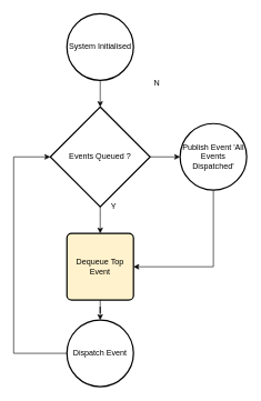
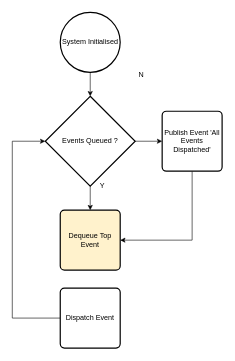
  <mxCell id="0" />
  <mxCell id="1" parent="0" />
  <mxCell id="2" style="edgeStyle=orthogonalEdgeStyle;rounded=0;orthogonalLoop=1;jettySize=auto;html=1;exitX=0.5;exitY=1;exitDx=0;exitDy=0;exitPerimeter=0;" edge="1" parent="1" source="3" target="8"><mxGeometry relative="1" as="geometry" /></mxCell>
  <mxCell id="3" value="System Initialised" style="strokeWidth=2;html=1;shape=mxgraph.flowchart.start_2;whiteSpace=wrap;" vertex="1" parent="1"><mxGeometry x="100" y="20" width="100" height="100" as="geometry" /></mxCell>
  <mxCell id="4" style="edgeStyle=orthogonalEdgeStyle;rounded=0;orthogonalLoop=1;jettySize=auto;html=1;entryX=1;entryY=0.5;entryDx=0;entryDy=0;" edge="1" parent="1" source="5" target="10"><mxGeometry relative="1" as="geometry"><Array as="points"><mxPoint x="320" y="400" /></Array></mxGeometry></mxCell>
- <mxCell id="5" value="Publish Event 'All Events Dispatched'" style="ellipse;whiteSpace=wrap;html=1;absoluteArcSize=1;arcSize=14;strokeWidth=2;" vertex="1" parent="1"><mxGeometry x="270" y="185" width="100" height="100" as="geometry" /></mxCell>
+ <mxCell id="5" value="Publish Event 'All Events Dispatched'" style="rounded=1;whiteSpace=wrap;html=1;absoluteArcSize=1;arcSize=14;strokeWidth=2;" vertex="1" parent="1"><mxGeometry x="270" y="185" width="100" height="100" as="geometry" /></mxCell>
  <mxCell id="6" style="edgeStyle=orthogonalEdgeStyle;rounded=0;orthogonalLoop=1;jettySize=auto;html=1;exitX=0.5;exitY=1;exitDx=0;exitDy=0;exitPerimeter=0;" edge="1" parent="1" source="8" target="10"><mxGeometry relative="1" as="geometry" /></mxCell>
  <mxCell id="7" style="edgeStyle=orthogonalEdgeStyle;rounded=0;orthogonalLoop=1;jettySize=auto;html=1;" edge="1" parent="1" source="8" target="5"><mxGeometry relative="1" as="geometry" /></mxCell>
  <mxCell id="8" value="Events Queued ?" style="strokeWidth=2;html=1;shape=mxgraph.flowchart.decision;whiteSpace=wrap;" vertex="1" parent="1"><mxGeometry x="75" y="160" width="150" height="150" as="geometry" /></mxCell>
- <mxCell id="9" style="edgeStyle=orthogonalEdgeStyle;rounded=0;orthogonalLoop=1;jettySize=auto;html=1;" edge="1" parent="1" source="10" target="12"><mxGeometry relative="1" as="geometry" /></mxCell>
  <mxCell id="10" value="Dequeue Top Event" style="rounded=1;whiteSpace=wrap;html=1;absoluteArcSize=1;arcSize=14;strokeWidth=2;fillColor=#fff2cc;" vertex="1" parent="1"><mxGeometry x="100" y="350" width="100" height="100" as="geometry" /></mxCell>
  <mxCell id="11" style="edgeStyle=orthogonalEdgeStyle;rounded=0;orthogonalLoop=1;jettySize=auto;html=1;entryX=0;entryY=0.5;entryDx=0;entryDy=0;entryPerimeter=0;" edge="1" parent="1" source="12" target="8"><mxGeometry relative="1" as="geometry"><Array as="points"><mxPoint x="20" y="530" /><mxPoint x="20" y="235" /></Array></mxGeometry></mxCell>
- <mxCell id="12" value="Dispatch Event" style="ellipse;whiteSpace=wrap;html=1;absoluteArcSize=1;arcSize=14;strokeWidth=2;" vertex="1" parent="1"><mxGeometry x="100" y="480" width="100" height="100" as="geometry" /></mxCell>
+ <mxCell id="12" value="Dispatch Event" style="rounded=1;whiteSpace=wrap;html=1;absoluteArcSize=1;arcSize=14;strokeWidth=2;" vertex="1" parent="1"><mxGeometry x="100" y="480" width="100" height="100" as="geometry" /></mxCell>
  <mxCell id="13" value="Y" style="text;html=1;resizable=0;autosize=1;align=center;verticalAlign=middle;points=[];fillColor=none;strokeColor=none;rounded=0;" vertex="1" parent="1"><mxGeometry x="160" y="300" width="20" height="20" as="geometry" /></mxCell>
  <mxCell id="14" value="N" style="text;html=1;resizable=0;autosize=1;align=center;verticalAlign=middle;points=[];fillColor=none;strokeColor=none;rounded=0;" vertex="1" parent="1"><mxGeometry x="225" y="115" width="20" height="20" as="geometry" /></mxCell>
